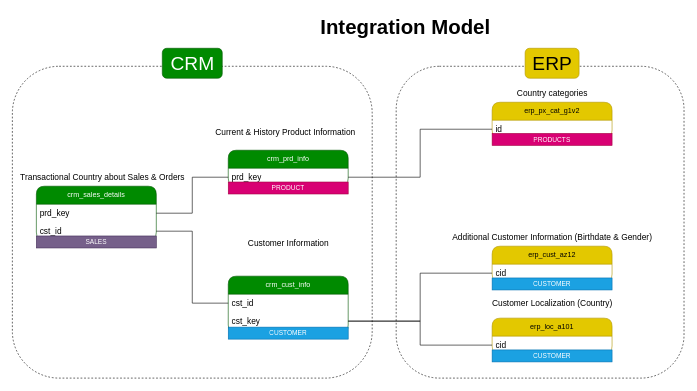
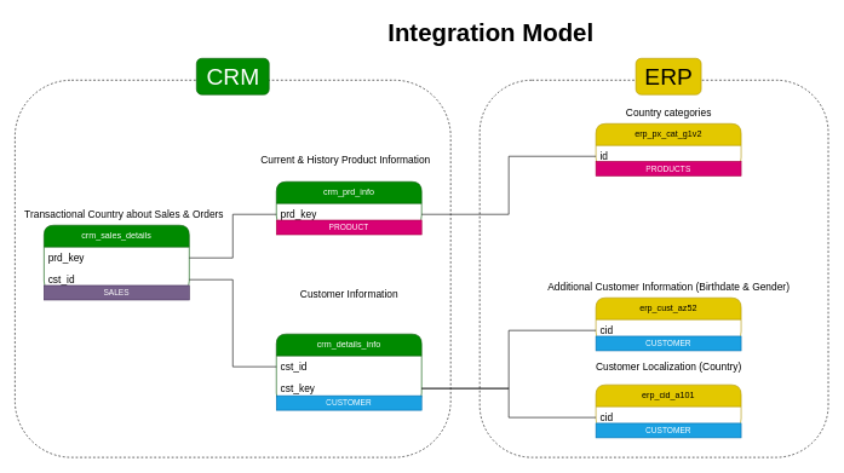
  <mxCell id="0" />
  <mxCell id="1" parent="0" />
  <mxCell id="2" value="&lt;font style=&quot;font-size: 34px;&quot;&gt;&lt;b style=&quot;&quot;&gt;Integration Model&lt;/b&gt;&lt;/font&gt;" style="text;html=1;align=center;verticalAlign=middle;resizable=0;points=[];autosize=1;strokeColor=none;fillColor=none;" parent="1" vertex="1"><mxGeometry x="520" y="20" width="310" height="50" as="geometry" /></mxCell>
- <mxCell id="3" value="crm_cust_info" style="swimlane;fontStyle=0;childLayout=stackLayout;horizontal=1;startSize=30;horizontalStack=0;resizeParent=1;resizeParentMax=0;resizeLast=0;collapsible=1;marginBottom=0;whiteSpace=wrap;html=1;fillColor=#008a00;fontColor=#ffffff;strokeColor=#005700;rounded=1;container=1;" parent="1" vertex="1"><mxGeometry x="380" y="460" width="200" height="95" as="geometry"><mxRectangle x="190" y="240" width="60" height="30" as="alternateBounds" /></mxGeometry></mxCell>
+ <mxCell id="3" value="crm_details_info" style="swimlane;fontStyle=0;childLayout=stackLayout;horizontal=1;startSize=30;horizontalStack=0;resizeParent=1;resizeParentMax=0;resizeLast=0;collapsible=1;marginBottom=0;whiteSpace=wrap;html=1;fillColor=#008a00;fontColor=#ffffff;strokeColor=#005700;rounded=1;container=1;" parent="1" vertex="1"><mxGeometry x="380" y="460" width="200" height="95" as="geometry"><mxRectangle x="190" y="240" width="60" height="30" as="alternateBounds" /></mxGeometry></mxCell>
  <mxCell id="4" value="&lt;font style=&quot;font-size: 14px;&quot;&gt;Customer Information&lt;/font&gt;" style="text;html=1;align=center;verticalAlign=middle;resizable=0;points=[];autosize=1;strokeColor=none;fillColor=none;" parent="1" vertex="1"><mxGeometry x="400" y="390" width="160" height="30" as="geometry" /></mxCell>
  <mxCell id="5" value="crm_prd_info" style="swimlane;fontStyle=0;childLayout=stackLayout;horizontal=1;startSize=30;horizontalStack=0;resizeParent=1;resizeParentMax=0;resizeLast=0;collapsible=1;marginBottom=0;whiteSpace=wrap;html=1;fillColor=#008a00;fontColor=#ffffff;strokeColor=#005700;rounded=1;" parent="1" vertex="1"><mxGeometry x="380" y="250" width="200" height="60" as="geometry"><mxRectangle x="190" y="240" width="60" height="30" as="alternateBounds" /></mxGeometry></mxCell>
  <mxCell id="6" value="prd_key" style="text;strokeColor=none;fillColor=none;align=left;verticalAlign=middle;spacingLeft=4;spacingRight=4;overflow=hidden;points=[[0,0.5],[1,0.5]];portConstraint=eastwest;rotatable=0;whiteSpace=wrap;html=1;rounded=1;fontSize=14;spacing=2;" parent="5" vertex="1"><mxGeometry y="30" width="200" height="30" as="geometry" /></mxCell>
  <mxCell id="7" value="&lt;font style=&quot;font-size: 14px;&quot;&gt;Current &amp;amp; History Product Information&lt;/font&gt;" style="text;html=1;align=center;verticalAlign=middle;resizable=0;points=[];autosize=1;strokeColor=none;fillColor=none;" parent="1" vertex="1"><mxGeometry x="345" y="205" width="260" height="30" as="geometry" /></mxCell>
  <mxCell id="8" value="crm_sales_details" style="swimlane;fontStyle=0;childLayout=stackLayout;horizontal=1;startSize=30;horizontalStack=0;resizeParent=1;resizeParentMax=0;resizeLast=0;collapsible=1;marginBottom=0;whiteSpace=wrap;html=1;fillColor=#008a00;fontColor=#ffffff;strokeColor=#005700;rounded=1;" parent="1" vertex="1"><mxGeometry x="60" y="310" width="200" height="90" as="geometry"><mxRectangle x="190" y="240" width="60" height="30" as="alternateBounds" /></mxGeometry></mxCell>
  <mxCell id="9" value="prd_key" style="text;strokeColor=none;fillColor=none;align=left;verticalAlign=top;spacingLeft=4;spacingRight=4;overflow=hidden;points=[[0,0.5],[1,0.5]];portConstraint=eastwest;rotatable=0;whiteSpace=wrap;html=1;rounded=1;fontSize=14;" parent="8" vertex="1"><mxGeometry y="30" width="200" height="30" as="geometry" /></mxCell>
  <mxCell id="10" value="cst_id" style="text;strokeColor=none;fillColor=none;align=left;verticalAlign=top;spacingLeft=4;spacingRight=4;overflow=hidden;points=[[0,0.5],[1,0.5]];portConstraint=eastwest;rotatable=0;whiteSpace=wrap;html=1;rounded=1;fontSize=14;" parent="8" vertex="1"><mxGeometry y="60" width="200" height="30" as="geometry" /></mxCell>
  <mxCell id="11" value="&lt;font style=&quot;font-size: 14px;&quot;&gt;Transactional Country about Sales &amp;amp; Orders&lt;/font&gt;" style="text;html=1;align=center;verticalAlign=middle;resizable=0;points=[];autosize=1;strokeColor=none;fillColor=none;" parent="1" vertex="1"><mxGeometry x="20" y="280" width="300" height="30" as="geometry" /></mxCell>
  <mxCell id="12" style="edgeStyle=orthogonalEdgeStyle;rounded=0;orthogonalLoop=1;jettySize=auto;html=1;entryX=0;entryY=0.5;entryDx=0;entryDy=0;endArrow=none;startFill=0;" parent="1" source="9" target="6" edge="1"><mxGeometry relative="1" as="geometry" /></mxCell>
  <mxCell id="13" style="edgeStyle=orthogonalEdgeStyle;rounded=0;orthogonalLoop=1;jettySize=auto;html=1;entryX=0;entryY=0.5;entryDx=0;entryDy=0;endArrow=none;startFill=0;" parent="1" source="10" target="30" edge="1"><mxGeometry relative="1" as="geometry" /></mxCell>
- <mxCell id="14" value="erp_cust_az12" style="swimlane;fontStyle=0;childLayout=stackLayout;horizontal=1;startSize=30;horizontalStack=0;resizeParent=1;resizeParentMax=0;resizeLast=0;collapsible=1;marginBottom=0;whiteSpace=wrap;html=1;fillColor=#e3c800;fontColor=#000000;strokeColor=#B09500;rounded=1;" parent="1" vertex="1"><mxGeometry x="820" y="410" width="200" height="60" as="geometry"><mxRectangle x="190" y="240" width="60" height="30" as="alternateBounds" /></mxGeometry></mxCell>
+ <mxCell id="14" value="erp_cust_az52" style="swimlane;fontStyle=0;childLayout=stackLayout;horizontal=1;startSize=30;horizontalStack=0;resizeParent=1;resizeParentMax=0;resizeLast=0;collapsible=1;marginBottom=0;whiteSpace=wrap;html=1;fillColor=#e3c800;fontColor=#000000;strokeColor=#B09500;rounded=1;" parent="1" vertex="1"><mxGeometry x="820" y="410" width="200" height="60" as="geometry"><mxRectangle x="190" y="240" width="60" height="30" as="alternateBounds" /></mxGeometry></mxCell>
  <mxCell id="15" value="cid" style="text;strokeColor=none;fillColor=none;align=left;verticalAlign=middle;spacingLeft=4;spacingRight=4;overflow=hidden;points=[[0,0.5],[1,0.5]];portConstraint=eastwest;rotatable=0;whiteSpace=wrap;html=1;rounded=1;fontSize=14;" parent="14" vertex="1"><mxGeometry y="30" width="200" height="30" as="geometry" /></mxCell>
  <mxCell id="16" value="&lt;span style=&quot;font-size: 14px;&quot;&gt;Additional Customer Information (Birthdate &amp;amp; Gender)&lt;/span&gt;" style="text;html=1;align=center;verticalAlign=middle;resizable=0;points=[];autosize=1;strokeColor=none;fillColor=none;" parent="1" vertex="1"><mxGeometry x="740" y="380" width="360" height="30" as="geometry" /></mxCell>
  <mxCell id="17" style="edgeStyle=orthogonalEdgeStyle;rounded=0;orthogonalLoop=1;jettySize=auto;html=1;entryX=1;entryY=0.5;entryDx=0;entryDy=0;endArrow=none;startFill=0;" parent="1" source="15" target="31" edge="1"><mxGeometry relative="1" as="geometry" /></mxCell>
- <mxCell id="18" value="erp_loc_a101" style="swimlane;fontStyle=0;childLayout=stackLayout;horizontal=1;startSize=30;horizontalStack=0;resizeParent=1;resizeParentMax=0;resizeLast=0;collapsible=1;marginBottom=0;whiteSpace=wrap;html=1;fillColor=#e3c800;fontColor=#000000;strokeColor=#B09500;rounded=1;" parent="1" vertex="1"><mxGeometry x="820" y="530" width="200" height="60" as="geometry"><mxRectangle x="190" y="240" width="60" height="30" as="alternateBounds" /></mxGeometry></mxCell>
+ <mxCell id="18" value="erp_cid_a101" style="swimlane;fontStyle=0;childLayout=stackLayout;horizontal=1;startSize=30;horizontalStack=0;resizeParent=1;resizeParentMax=0;resizeLast=0;collapsible=1;marginBottom=0;whiteSpace=wrap;html=1;fillColor=#e3c800;fontColor=#000000;strokeColor=#B09500;rounded=1;" parent="1" vertex="1"><mxGeometry x="820" y="530" width="200" height="60" as="geometry"><mxRectangle x="190" y="240" width="60" height="30" as="alternateBounds" /></mxGeometry></mxCell>
  <mxCell id="19" value="cid" style="text;strokeColor=none;fillColor=none;align=left;verticalAlign=middle;spacingLeft=4;spacingRight=4;overflow=hidden;points=[[0,0.5],[1,0.5]];portConstraint=eastwest;rotatable=0;whiteSpace=wrap;html=1;rounded=1;fontSize=14;" parent="18" vertex="1"><mxGeometry y="30" width="200" height="30" as="geometry" /></mxCell>
  <mxCell id="20" value="&lt;span style=&quot;font-size: 14px;&quot;&gt;Customer Localization (Country)&lt;/span&gt;" style="text;html=1;align=center;verticalAlign=middle;resizable=0;points=[];autosize=1;strokeColor=none;fillColor=none;" parent="1" vertex="1"><mxGeometry x="810" y="490" width="220" height="30" as="geometry" /></mxCell>
  <mxCell id="21" style="edgeStyle=orthogonalEdgeStyle;rounded=0;orthogonalLoop=1;jettySize=auto;html=1;entryX=1;entryY=0.5;entryDx=0;entryDy=0;endArrow=none;startFill=0;" parent="1" source="19" target="31" edge="1"><mxGeometry relative="1" as="geometry" /></mxCell>
  <mxCell id="22" value="erp_px_cat_g1v2" style="swimlane;fontStyle=0;childLayout=stackLayout;horizontal=1;startSize=30;horizontalStack=0;resizeParent=1;resizeParentMax=0;resizeLast=0;collapsible=1;marginBottom=0;whiteSpace=wrap;html=1;fillColor=#e3c800;fontColor=#000000;strokeColor=#B09500;rounded=1;" parent="1" vertex="1"><mxGeometry x="820" y="170" width="200" height="60" as="geometry"><mxRectangle x="190" y="240" width="60" height="30" as="alternateBounds" /></mxGeometry></mxCell>
  <mxCell id="23" value="id" style="text;strokeColor=none;fillColor=none;align=left;verticalAlign=middle;spacingLeft=4;spacingRight=4;overflow=hidden;points=[[0,0.5],[1,0.5]];portConstraint=eastwest;rotatable=0;rounded=1;fontSize=14;spacingBottom=0;whiteSpace=wrap;html=1;" parent="22" vertex="1"><mxGeometry y="30" width="200" height="30" as="geometry" /></mxCell>
  <mxCell id="24" value="&lt;span style=&quot;font-size: 14px;&quot;&gt;Country categories&lt;/span&gt;" style="text;html=1;align=center;verticalAlign=middle;resizable=0;points=[];autosize=1;strokeColor=none;fillColor=none;" parent="1" vertex="1"><mxGeometry x="850" y="140" width="140" height="30" as="geometry" /></mxCell>
  <mxCell id="25" value="" style="rounded=1;whiteSpace=wrap;html=1;fillColor=none;dashed=1;" parent="1" vertex="1"><mxGeometry x="20" y="110" width="600" height="520" as="geometry" /></mxCell>
  <mxCell id="26" value="" style="rounded=1;whiteSpace=wrap;html=1;fillColor=none;dashed=1;" parent="1" vertex="1"><mxGeometry x="660" y="110" width="480" height="520" as="geometry" /></mxCell>
  <mxCell id="27" style="edgeStyle=orthogonalEdgeStyle;rounded=0;orthogonalLoop=1;jettySize=auto;html=1;entryX=1;entryY=0.5;entryDx=0;entryDy=0;endArrow=none;startFill=0;" parent="1" source="23" target="6" edge="1"><mxGeometry relative="1" as="geometry" /></mxCell>
  <mxCell id="28" value="CRM" style="text;html=1;align=center;verticalAlign=middle;resizable=0;points=[];autosize=1;strokeColor=#005700;fillColor=#008a00;fontColor=#ffffff;rounded=1;fontSize=32;" parent="1" vertex="1"><mxGeometry x="270" y="80" width="100" height="50" as="geometry" /></mxCell>
  <mxCell id="29" value="ERP" style="text;html=1;align=center;verticalAlign=middle;resizable=0;points=[];autosize=1;strokeColor=#B09500;fillColor=#e3c800;fontColor=#000000;rounded=1;fontSize=32;" parent="1" vertex="1"><mxGeometry x="875" y="80" width="90" height="50" as="geometry" /></mxCell>
  <mxCell id="30" value="cst_id" style="text;strokeColor=none;fillColor=none;align=left;verticalAlign=middle;spacingLeft=4;spacingRight=4;overflow=hidden;points=[[0,0.5],[1,0.5]];portConstraint=eastwest;rotatable=0;whiteSpace=wrap;html=1;rounded=1;fontSize=14;" parent="1" vertex="1"><mxGeometry x="380" y="490" width="200" height="30" as="geometry" /></mxCell>
  <mxCell id="31" value="&lt;font&gt;cst_key&lt;/font&gt;" style="text;strokeColor=none;fillColor=none;align=left;verticalAlign=middle;spacingLeft=4;spacingRight=4;overflow=hidden;points=[[0,0.5],[1,0.5]];portConstraint=eastwest;rotatable=0;whiteSpace=wrap;html=1;rounded=1;fontSize=14;" parent="1" vertex="1"><mxGeometry x="380" y="520" width="200" height="30" as="geometry" /></mxCell>
  <mxCell id="32" value="&lt;font style=&quot;font-size: 11px; line-height: 100%;&quot;&gt;PRODUCT&lt;/font&gt;" style="text;html=1;strokeColor=#A50040;fillColor=#d80073;align=center;verticalAlign=middle;whiteSpace=wrap;overflow=hidden;fontColor=#ffffff;" parent="1" vertex="1"><mxGeometry x="380" y="303" width="200" height="20" as="geometry" /></mxCell>
  <mxCell id="33" value="&lt;font style=&quot;font-size: 11px; line-height: 100%;&quot;&gt;PRODUCTS&lt;/font&gt;" style="text;html=1;strokeColor=#A50040;fillColor=#d80073;align=center;verticalAlign=middle;whiteSpace=wrap;overflow=hidden;fontColor=#ffffff;" parent="1" vertex="1"><mxGeometry x="820" y="222" width="200" height="20" as="geometry" /></mxCell>
  <mxCell id="34" value="&lt;span style=&quot;font-size: 11px;&quot;&gt;CUSTOMER&lt;/span&gt;" style="text;html=1;strokeColor=#006EAF;fillColor=#1ba1e2;align=center;verticalAlign=middle;whiteSpace=wrap;overflow=hidden;fontColor=#ffffff;" parent="1" vertex="1"><mxGeometry x="380" y="545" width="200" height="20" as="geometry" /></mxCell>
  <mxCell id="35" value="&lt;span style=&quot;font-size: 11px;&quot;&gt;CUSTOMER&lt;/span&gt;" style="text;html=1;strokeColor=#006EAF;fillColor=#1ba1e2;align=center;verticalAlign=middle;whiteSpace=wrap;overflow=hidden;fontColor=#ffffff;" parent="1" vertex="1"><mxGeometry x="820" y="583" width="200" height="20" as="geometry" /></mxCell>
  <mxCell id="36" value="&lt;span style=&quot;font-size: 11px;&quot;&gt;CUSTOMER&lt;/span&gt;" style="text;html=1;strokeColor=#006EAF;fillColor=#1ba1e2;align=center;verticalAlign=middle;whiteSpace=wrap;overflow=hidden;fontColor=#ffffff;" parent="1" vertex="1"><mxGeometry x="820" y="463" width="200" height="20" as="geometry" /></mxCell>
  <mxCell id="37" value="&lt;span style=&quot;font-size: 11px;&quot;&gt;SALES&lt;/span&gt;" style="text;html=1;strokeColor=#432D57;fillColor=#76608a;align=center;verticalAlign=middle;whiteSpace=wrap;overflow=hidden;fontColor=#ffffff;" parent="1" vertex="1"><mxGeometry x="60" y="393" width="200" height="20" as="geometry" /></mxCell>
